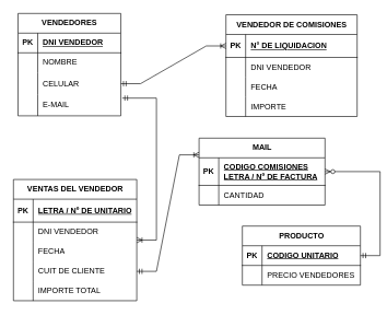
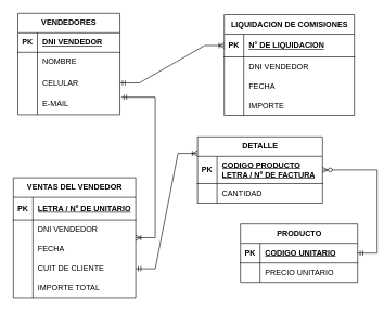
  <mxCell id="0" />
  <mxCell id="1" parent="0" />
  <mxCell id="2" value="VENDEDORES" style="shape=table;startSize=30;container=1;collapsible=1;childLayout=tableLayout;fixedRows=1;rowLines=0;fontStyle=1;align=center;resizeLast=1;html=1;" parent="1" vertex="1"><mxGeometry x="27" y="20" width="156.75" height="156" as="geometry" /></mxCell>
  <mxCell id="3" value="" style="shape=tableRow;horizontal=0;startSize=0;swimlaneHead=0;swimlaneBody=0;fillColor=none;collapsible=0;dropTarget=0;points=[[0,0.5],[1,0.5]];portConstraint=eastwest;top=0;left=0;right=0;bottom=1;" parent="2" vertex="1"><mxGeometry y="30" width="156.75" height="30" as="geometry" /></mxCell>
  <mxCell id="4" value="PK" style="shape=partialRectangle;connectable=0;fillColor=none;top=0;left=0;bottom=0;right=0;fontStyle=1;overflow=hidden;whiteSpace=wrap;html=1;" parent="3" vertex="1"><mxGeometry width="30" height="30" as="geometry"><mxRectangle width="30" height="30" as="alternateBounds" /></mxGeometry></mxCell>
  <mxCell id="5" value="DNI VENDEDOR" style="shape=partialRectangle;connectable=0;fillColor=none;top=0;left=0;bottom=0;right=0;align=left;spacingLeft=6;fontStyle=5;overflow=hidden;whiteSpace=wrap;html=1;" parent="3" vertex="1"><mxGeometry x="30" width="126.75" height="30" as="geometry"><mxRectangle width="126.75" height="30" as="alternateBounds" /></mxGeometry></mxCell>
  <mxCell id="6" value="" style="shape=tableRow;horizontal=0;startSize=0;swimlaneHead=0;swimlaneBody=0;fillColor=none;collapsible=0;dropTarget=0;points=[[0,0.5],[1,0.5]];portConstraint=eastwest;top=0;left=0;right=0;bottom=0;" parent="2" vertex="1"><mxGeometry y="60" width="156.75" height="30" as="geometry" /></mxCell>
  <mxCell id="7" value="" style="shape=partialRectangle;connectable=0;fillColor=none;top=0;left=0;bottom=0;right=0;editable=1;overflow=hidden;whiteSpace=wrap;html=1;" parent="6" vertex="1"><mxGeometry width="30" height="30" as="geometry"><mxRectangle width="30" height="30" as="alternateBounds" /></mxGeometry></mxCell>
  <mxCell id="8" value="NOMBRE" style="shape=partialRectangle;connectable=0;fillColor=none;top=0;left=0;bottom=0;right=0;align=left;spacingLeft=6;overflow=hidden;whiteSpace=wrap;html=1;" parent="6" vertex="1"><mxGeometry x="30" width="126.75" height="30" as="geometry"><mxRectangle width="126.75" height="30" as="alternateBounds" /></mxGeometry></mxCell>
  <mxCell id="9" value="" style="shape=tableRow;horizontal=0;startSize=0;swimlaneHead=0;swimlaneBody=0;fillColor=none;collapsible=0;dropTarget=0;points=[[0,0.5],[1,0.5]];portConstraint=eastwest;top=0;left=0;right=0;bottom=0;" parent="2" vertex="1"><mxGeometry y="90" width="156.75" height="34" as="geometry" /></mxCell>
  <mxCell id="10" value="" style="shape=partialRectangle;connectable=0;fillColor=none;top=0;left=0;bottom=0;right=0;editable=1;overflow=hidden;whiteSpace=wrap;html=1;" parent="9" vertex="1"><mxGeometry width="30" height="34" as="geometry"><mxRectangle width="30" height="34" as="alternateBounds" /></mxGeometry></mxCell>
  <mxCell id="11" value="CELULAR" style="shape=partialRectangle;connectable=0;fillColor=none;top=0;left=0;bottom=0;right=0;align=left;spacingLeft=6;overflow=hidden;whiteSpace=wrap;html=1;" parent="9" vertex="1"><mxGeometry x="30" width="126.75" height="34" as="geometry"><mxRectangle width="126.75" height="34" as="alternateBounds" /></mxGeometry></mxCell>
  <mxCell id="12" value="" style="shape=tableRow;horizontal=0;startSize=0;swimlaneHead=0;swimlaneBody=0;fillColor=none;collapsible=0;dropTarget=0;points=[[0,0.5],[1,0.5]];portConstraint=eastwest;top=0;left=0;right=0;bottom=0;" parent="2" vertex="1"><mxGeometry y="124" width="156.75" height="32" as="geometry" /></mxCell>
  <mxCell id="13" value="" style="shape=partialRectangle;connectable=0;fillColor=none;top=0;left=0;bottom=0;right=0;editable=1;overflow=hidden;whiteSpace=wrap;html=1;" parent="12" vertex="1"><mxGeometry width="30" height="32" as="geometry"><mxRectangle width="30" height="32" as="alternateBounds" /></mxGeometry></mxCell>
  <mxCell id="14" value="E-MAIL" style="shape=partialRectangle;connectable=0;fillColor=none;top=0;left=0;bottom=0;right=0;align=left;spacingLeft=6;overflow=hidden;whiteSpace=wrap;html=1;" parent="12" vertex="1"><mxGeometry x="30" width="126.75" height="32" as="geometry"><mxRectangle width="126.75" height="32" as="alternateBounds" /></mxGeometry></mxCell>
  <mxCell id="15" value="VENTAS DEL VENDEDOR" style="shape=table;startSize=30;container=1;collapsible=1;childLayout=tableLayout;fixedRows=1;rowLines=0;fontStyle=1;align=center;resizeLast=1;html=1;" parent="1" vertex="1"><mxGeometry x="20" y="273" width="188" height="184.75" as="geometry" /></mxCell>
  <mxCell id="16" value="" style="shape=tableRow;horizontal=0;startSize=0;swimlaneHead=0;swimlaneBody=0;fillColor=none;collapsible=0;dropTarget=0;points=[[0,0.5],[1,0.5]];portConstraint=eastwest;top=0;left=0;right=0;bottom=1;" parent="15" vertex="1"><mxGeometry y="30" width="188" height="35" as="geometry" /></mxCell>
  <mxCell id="17" value="PK" style="shape=partialRectangle;connectable=0;fillColor=none;top=0;left=0;bottom=0;right=0;fontStyle=1;overflow=hidden;whiteSpace=wrap;html=1;" parent="16" vertex="1"><mxGeometry width="30" height="35" as="geometry"><mxRectangle width="30" height="35" as="alternateBounds" /></mxGeometry></mxCell>
  <mxCell id="18" value="LETRA / Nº DE UNITARIO" style="shape=partialRectangle;connectable=0;fillColor=none;top=0;left=0;bottom=0;right=0;align=left;spacingLeft=6;fontStyle=5;overflow=hidden;whiteSpace=wrap;html=1;" parent="16" vertex="1"><mxGeometry x="30" width="158" height="35" as="geometry"><mxRectangle width="158" height="35" as="alternateBounds" /></mxGeometry></mxCell>
  <mxCell id="19" value="" style="shape=tableRow;horizontal=0;startSize=0;swimlaneHead=0;swimlaneBody=0;fillColor=none;collapsible=0;dropTarget=0;points=[[0,0.5],[1,0.5]];portConstraint=eastwest;top=0;left=0;right=0;bottom=0;" parent="15" vertex="1"><mxGeometry y="65" width="188" height="30" as="geometry" /></mxCell>
  <mxCell id="20" value="" style="shape=partialRectangle;connectable=0;fillColor=none;top=0;left=0;bottom=0;right=0;editable=1;overflow=hidden;whiteSpace=wrap;html=1;" parent="19" vertex="1"><mxGeometry width="30" height="30" as="geometry"><mxRectangle width="30" height="30" as="alternateBounds" /></mxGeometry></mxCell>
  <mxCell id="21" value="DNI VENDEDOR" style="shape=partialRectangle;connectable=0;fillColor=none;top=0;left=0;bottom=0;right=0;align=left;spacingLeft=6;overflow=hidden;whiteSpace=wrap;html=1;" parent="19" vertex="1"><mxGeometry x="30" width="158" height="30" as="geometry"><mxRectangle width="158" height="30" as="alternateBounds" /></mxGeometry></mxCell>
  <mxCell id="22" value="" style="shape=tableRow;horizontal=0;startSize=0;swimlaneHead=0;swimlaneBody=0;fillColor=none;collapsible=0;dropTarget=0;points=[[0,0.5],[1,0.5]];portConstraint=eastwest;top=0;left=0;right=0;bottom=0;" parent="15" vertex="1"><mxGeometry y="95" width="188" height="30" as="geometry" /></mxCell>
  <mxCell id="23" value="" style="shape=partialRectangle;connectable=0;fillColor=none;top=0;left=0;bottom=0;right=0;editable=1;overflow=hidden;whiteSpace=wrap;html=1;" parent="22" vertex="1"><mxGeometry width="30" height="30" as="geometry"><mxRectangle width="30" height="30" as="alternateBounds" /></mxGeometry></mxCell>
  <mxCell id="24" value="FECHA" style="shape=partialRectangle;connectable=0;fillColor=none;top=0;left=0;bottom=0;right=0;align=left;spacingLeft=6;overflow=hidden;whiteSpace=wrap;html=1;" parent="22" vertex="1"><mxGeometry x="30" width="158" height="30" as="geometry"><mxRectangle width="158" height="30" as="alternateBounds" /></mxGeometry></mxCell>
  <mxCell id="25" value="" style="shape=tableRow;horizontal=0;startSize=0;swimlaneHead=0;swimlaneBody=0;fillColor=none;collapsible=0;dropTarget=0;points=[[0,0.5],[1,0.5]];portConstraint=eastwest;top=0;left=0;right=0;bottom=0;" parent="15" vertex="1"><mxGeometry y="125" width="188" height="30" as="geometry" /></mxCell>
  <mxCell id="26" value="" style="shape=partialRectangle;connectable=0;fillColor=none;top=0;left=0;bottom=0;right=0;editable=1;overflow=hidden;whiteSpace=wrap;html=1;" parent="25" vertex="1"><mxGeometry width="30" height="30" as="geometry"><mxRectangle width="30" height="30" as="alternateBounds" /></mxGeometry></mxCell>
  <mxCell id="27" value="CUIT DE CLIENTE" style="shape=partialRectangle;connectable=0;fillColor=none;top=0;left=0;bottom=0;right=0;align=left;spacingLeft=6;overflow=hidden;whiteSpace=wrap;html=1;" parent="25" vertex="1"><mxGeometry x="30" width="158" height="30" as="geometry"><mxRectangle width="158" height="30" as="alternateBounds" /></mxGeometry></mxCell>
  <mxCell id="28" style="shape=tableRow;horizontal=0;startSize=0;swimlaneHead=0;swimlaneBody=0;fillColor=none;collapsible=0;dropTarget=0;points=[[0,0.5],[1,0.5]];portConstraint=eastwest;top=0;left=0;right=0;bottom=0;" vertex="1" parent="15"><mxGeometry y="155" width="188" height="30" as="geometry" /></mxCell>
  <mxCell id="29" style="shape=partialRectangle;connectable=0;fillColor=none;top=0;left=0;bottom=0;right=0;editable=1;overflow=hidden;whiteSpace=wrap;html=1;" vertex="1" parent="28"><mxGeometry width="30" height="30" as="geometry"><mxRectangle width="30" height="30" as="alternateBounds" /></mxGeometry></mxCell>
  <mxCell id="30" value="IMPORTE TOTAL" style="shape=partialRectangle;connectable=0;fillColor=none;top=0;left=0;bottom=0;right=0;align=left;spacingLeft=6;overflow=hidden;whiteSpace=wrap;html=1;" vertex="1" parent="28"><mxGeometry x="30" width="158" height="30" as="geometry"><mxRectangle width="158" height="30" as="alternateBounds" /></mxGeometry></mxCell>
- <mxCell id="31" value="MAIL" style="shape=table;startSize=30;container=1;collapsible=1;childLayout=tableLayout;fixedRows=1;rowLines=0;fontStyle=1;align=center;resizeLast=1;html=1;" parent="1" vertex="1"><mxGeometry x="303" y="210" width="192" height="102" as="geometry" /></mxCell>
+ <mxCell id="31" value="DETALLE" style="shape=table;startSize=30;container=1;collapsible=1;childLayout=tableLayout;fixedRows=1;rowLines=0;fontStyle=1;align=center;resizeLast=1;html=1;" parent="1" vertex="1"><mxGeometry x="303" y="210" width="192" height="102" as="geometry" /></mxCell>
  <mxCell id="32" value="" style="shape=tableRow;horizontal=0;startSize=0;swimlaneHead=0;swimlaneBody=0;fillColor=none;collapsible=0;dropTarget=0;points=[[0,0.5],[1,0.5]];portConstraint=eastwest;top=0;left=0;right=0;bottom=1;" parent="31" vertex="1"><mxGeometry y="30" width="192" height="42" as="geometry" /></mxCell>
  <mxCell id="33" value="PK" style="shape=partialRectangle;connectable=0;fillColor=none;top=0;left=0;bottom=0;right=0;fontStyle=1;overflow=hidden;whiteSpace=wrap;html=1;" parent="32" vertex="1"><mxGeometry width="30" height="42" as="geometry"><mxRectangle width="30" height="42" as="alternateBounds" /></mxGeometry></mxCell>
- <mxCell id="34" value="CODIGO COMISIONES&lt;div&gt;LETRA / Nº DE FACTURA&lt;/div&gt;" style="shape=partialRectangle;connectable=0;fillColor=none;top=0;left=0;bottom=0;right=0;align=left;spacingLeft=6;fontStyle=5;overflow=hidden;whiteSpace=wrap;html=1;" parent="32" vertex="1"><mxGeometry x="30" width="162" height="42" as="geometry"><mxRectangle width="162" height="42" as="alternateBounds" /></mxGeometry></mxCell>
+ <mxCell id="34" value="CODIGO PRODUCTO&lt;div&gt;LETRA / Nº DE FACTURA&lt;/div&gt;" style="shape=partialRectangle;connectable=0;fillColor=none;top=0;left=0;bottom=0;right=0;align=left;spacingLeft=6;fontStyle=5;overflow=hidden;whiteSpace=wrap;html=1;" parent="32" vertex="1"><mxGeometry x="30" width="162" height="42" as="geometry"><mxRectangle width="162" height="42" as="alternateBounds" /></mxGeometry></mxCell>
  <mxCell id="35" value="" style="shape=tableRow;horizontal=0;startSize=0;swimlaneHead=0;swimlaneBody=0;fillColor=none;collapsible=0;dropTarget=0;points=[[0,0.5],[1,0.5]];portConstraint=eastwest;top=0;left=0;right=0;bottom=0;" parent="31" vertex="1"><mxGeometry y="72" width="192" height="30" as="geometry" /></mxCell>
  <mxCell id="36" value="" style="shape=partialRectangle;connectable=0;fillColor=none;top=0;left=0;bottom=0;right=0;editable=1;overflow=hidden;whiteSpace=wrap;html=1;" parent="35" vertex="1"><mxGeometry width="30" height="30" as="geometry"><mxRectangle width="30" height="30" as="alternateBounds" /></mxGeometry></mxCell>
  <mxCell id="37" value="CANTIDAD" style="shape=partialRectangle;connectable=0;fillColor=none;top=0;left=0;bottom=0;right=0;align=left;spacingLeft=6;overflow=hidden;whiteSpace=wrap;html=1;" parent="35" vertex="1"><mxGeometry x="30" width="162" height="30" as="geometry"><mxRectangle width="162" height="30" as="alternateBounds" /></mxGeometry></mxCell>
- <mxCell id="38" value="VENDEDOR DE COMISIONES" style="shape=table;startSize=30;container=1;collapsible=1;childLayout=tableLayout;fixedRows=1;rowLines=0;fontStyle=1;align=center;resizeLast=1;html=1;" parent="1" vertex="1"><mxGeometry x="344" y="22" width="200" height="155" as="geometry" /></mxCell>
+ <mxCell id="38" value="LIQUIDACION DE COMISIONES" style="shape=table;startSize=30;container=1;collapsible=1;childLayout=tableLayout;fixedRows=1;rowLines=0;fontStyle=1;align=center;resizeLast=1;html=1;" parent="1" vertex="1"><mxGeometry x="344" y="22" width="200" height="155" as="geometry" /></mxCell>
  <mxCell id="39" style="shape=tableRow;horizontal=0;startSize=0;swimlaneHead=0;swimlaneBody=0;fillColor=none;collapsible=0;dropTarget=0;points=[[0,0.5],[1,0.5]];portConstraint=eastwest;top=0;left=0;right=0;bottom=1;" vertex="1" parent="38"><mxGeometry y="30" width="200" height="35" as="geometry" /></mxCell>
  <mxCell id="40" value="PK" style="shape=partialRectangle;connectable=0;fillColor=none;top=0;left=0;bottom=0;right=0;fontStyle=1;overflow=hidden;whiteSpace=wrap;html=1;" vertex="1" parent="39"><mxGeometry width="30" height="35" as="geometry"><mxRectangle width="30" height="35" as="alternateBounds" /></mxGeometry></mxCell>
  <mxCell id="41" value="N° DE LIQUIDACION" style="shape=partialRectangle;connectable=0;fillColor=none;top=0;left=0;bottom=0;right=0;align=left;spacingLeft=6;fontStyle=5;overflow=hidden;whiteSpace=wrap;html=1;verticalAlign=middle;" vertex="1" parent="39"><mxGeometry x="30" width="170" height="35" as="geometry"><mxRectangle width="170" height="35" as="alternateBounds" /></mxGeometry></mxCell>
  <mxCell id="42" value="" style="shape=tableRow;horizontal=0;startSize=0;swimlaneHead=0;swimlaneBody=0;fillColor=none;collapsible=0;dropTarget=0;points=[[0,0.5],[1,0.5]];portConstraint=eastwest;top=0;left=0;right=0;bottom=0;" parent="38" vertex="1"><mxGeometry y="65" width="200" height="30" as="geometry" /></mxCell>
  <mxCell id="43" value="" style="shape=partialRectangle;connectable=0;fillColor=none;top=0;left=0;bottom=0;right=0;editable=1;overflow=hidden;whiteSpace=wrap;html=1;" parent="42" vertex="1"><mxGeometry width="30" height="30" as="geometry"><mxRectangle width="30" height="30" as="alternateBounds" /></mxGeometry></mxCell>
  <mxCell id="44" value="DNI VENDEDOR" style="shape=partialRectangle;connectable=0;fillColor=none;top=0;left=0;bottom=0;right=0;align=left;spacingLeft=6;overflow=hidden;whiteSpace=wrap;html=1;" parent="42" vertex="1"><mxGeometry x="30" width="170" height="30" as="geometry"><mxRectangle width="170" height="30" as="alternateBounds" /></mxGeometry></mxCell>
  <mxCell id="45" value="" style="shape=tableRow;horizontal=0;startSize=0;swimlaneHead=0;swimlaneBody=0;fillColor=none;collapsible=0;dropTarget=0;points=[[0,0.5],[1,0.5]];portConstraint=eastwest;top=0;left=0;right=0;bottom=0;" parent="38" vertex="1"><mxGeometry y="95" width="200" height="30" as="geometry" /></mxCell>
  <mxCell id="46" value="" style="shape=partialRectangle;connectable=0;fillColor=none;top=0;left=0;bottom=0;right=0;editable=1;overflow=hidden;whiteSpace=wrap;html=1;" parent="45" vertex="1"><mxGeometry width="30" height="30" as="geometry"><mxRectangle width="30" height="30" as="alternateBounds" /></mxGeometry></mxCell>
  <mxCell id="47" value="FECHA" style="shape=partialRectangle;connectable=0;fillColor=none;top=0;left=0;bottom=0;right=0;align=left;spacingLeft=6;overflow=hidden;whiteSpace=wrap;html=1;" parent="45" vertex="1"><mxGeometry x="30" width="170" height="30" as="geometry"><mxRectangle width="170" height="30" as="alternateBounds" /></mxGeometry></mxCell>
  <mxCell id="48" style="shape=tableRow;horizontal=0;startSize=0;swimlaneHead=0;swimlaneBody=0;fillColor=none;collapsible=0;dropTarget=0;points=[[0,0.5],[1,0.5]];portConstraint=eastwest;top=0;left=0;right=0;bottom=0;" vertex="1" parent="38"><mxGeometry y="125" width="200" height="30" as="geometry" /></mxCell>
  <mxCell id="49" style="shape=partialRectangle;connectable=0;fillColor=none;top=0;left=0;bottom=0;right=0;editable=1;overflow=hidden;whiteSpace=wrap;html=1;" vertex="1" parent="48"><mxGeometry width="30" height="30" as="geometry"><mxRectangle width="30" height="30" as="alternateBounds" /></mxGeometry></mxCell>
  <mxCell id="50" value="IMPORTE" style="shape=partialRectangle;connectable=0;fillColor=none;top=0;left=0;bottom=0;right=0;align=left;spacingLeft=6;overflow=hidden;whiteSpace=wrap;html=1;" vertex="1" parent="48"><mxGeometry x="30" width="170" height="30" as="geometry"><mxRectangle width="170" height="30" as="alternateBounds" /></mxGeometry></mxCell>
  <mxCell id="51" value="PRODUCTO" style="shape=table;startSize=30;container=1;collapsible=1;childLayout=tableLayout;fixedRows=1;rowLines=0;fontStyle=1;align=center;resizeLast=1;html=1;" vertex="1" parent="1"><mxGeometry x="369" y="344" width="180" height="90" as="geometry" /></mxCell>
  <mxCell id="52" value="" style="shape=tableRow;horizontal=0;startSize=0;swimlaneHead=0;swimlaneBody=0;fillColor=none;collapsible=0;dropTarget=0;points=[[0,0.5],[1,0.5]];portConstraint=eastwest;top=0;left=0;right=0;bottom=1;" vertex="1" parent="51"><mxGeometry y="30" width="180" height="30" as="geometry" /></mxCell>
  <mxCell id="53" value="PK" style="shape=partialRectangle;connectable=0;fillColor=none;top=0;left=0;bottom=0;right=0;fontStyle=1;overflow=hidden;whiteSpace=wrap;html=1;" vertex="1" parent="52"><mxGeometry width="30" height="30" as="geometry"><mxRectangle width="30" height="30" as="alternateBounds" /></mxGeometry></mxCell>
  <mxCell id="54" value="CODIGO UNITARIO" style="shape=partialRectangle;connectable=0;fillColor=none;top=0;left=0;bottom=0;right=0;align=left;spacingLeft=6;fontStyle=5;overflow=hidden;whiteSpace=wrap;html=1;" vertex="1" parent="52"><mxGeometry x="30" width="150" height="30" as="geometry"><mxRectangle width="150" height="30" as="alternateBounds" /></mxGeometry></mxCell>
  <mxCell id="55" value="" style="shape=tableRow;horizontal=0;startSize=0;swimlaneHead=0;swimlaneBody=0;fillColor=none;collapsible=0;dropTarget=0;points=[[0,0.5],[1,0.5]];portConstraint=eastwest;top=0;left=0;right=0;bottom=0;" vertex="1" parent="51"><mxGeometry y="60" width="180" height="30" as="geometry" /></mxCell>
  <mxCell id="56" value="" style="shape=partialRectangle;connectable=0;fillColor=none;top=0;left=0;bottom=0;right=0;editable=1;overflow=hidden;whiteSpace=wrap;html=1;" vertex="1" parent="55"><mxGeometry width="30" height="30" as="geometry"><mxRectangle width="30" height="30" as="alternateBounds" /></mxGeometry></mxCell>
- <mxCell id="57" value="PRECIO VENDEDORES" style="shape=partialRectangle;connectable=0;fillColor=none;top=0;left=0;bottom=0;right=0;align=left;spacingLeft=6;overflow=hidden;whiteSpace=wrap;html=1;" vertex="1" parent="55"><mxGeometry x="30" width="150" height="30" as="geometry"><mxRectangle width="150" height="30" as="alternateBounds" /></mxGeometry></mxCell>
+ <mxCell id="57" value="PRECIO UNITARIO" style="shape=partialRectangle;connectable=0;fillColor=none;top=0;left=0;bottom=0;right=0;align=left;spacingLeft=6;overflow=hidden;whiteSpace=wrap;html=1;" vertex="1" parent="55"><mxGeometry x="30" width="150" height="30" as="geometry"><mxRectangle width="150" height="30" as="alternateBounds" /></mxGeometry></mxCell>
  <mxCell id="58" value="" style="edgeStyle=entityRelationEdgeStyle;fontSize=12;html=1;endArrow=ERoneToMany;startArrow=ERmandOne;rounded=0;exitX=1;exitY=0.5;exitDx=0;exitDy=0;entryX=0;entryY=0.5;entryDx=0;entryDy=0;" edge="1" parent="1" source="9" target="39"><mxGeometry width="100" height="100" relative="1" as="geometry"><mxPoint x="369" y="284" as="sourcePoint" /><mxPoint x="469" y="184" as="targetPoint" /><Array as="points"><mxPoint x="261" y="113" /><mxPoint x="354" y="218" /><mxPoint x="357" y="238" /></Array></mxGeometry></mxCell>
  <mxCell id="59" value="" style="edgeStyle=entityRelationEdgeStyle;fontSize=12;html=1;endArrow=ERoneToMany;startArrow=ERmandOne;rounded=0;exitX=1.014;exitY=0.156;exitDx=0;exitDy=0;exitPerimeter=0;" edge="1" parent="1" source="12" target="15"><mxGeometry width="100" height="100" relative="1" as="geometry"><mxPoint x="369" y="284" as="sourcePoint" /><mxPoint x="116" y="267" as="targetPoint" /></mxGeometry></mxCell>
  <mxCell id="60" value="" style="edgeStyle=entityRelationEdgeStyle;fontSize=12;html=1;endArrow=ERoneToMany;startArrow=ERmandOne;rounded=0;exitX=1;exitY=0.5;exitDx=0;exitDy=0;entryX=0;entryY=0.25;entryDx=0;entryDy=0;" edge="1" parent="1" source="25" target="31"><mxGeometry width="100" height="100" relative="1" as="geometry"><mxPoint x="369" y="284" as="sourcePoint" /><mxPoint x="469" y="184" as="targetPoint" /></mxGeometry></mxCell>
  <mxCell id="61" value="" style="edgeStyle=entityRelationEdgeStyle;fontSize=12;html=1;endArrow=ERzeroToMany;startArrow=ERmandOne;rounded=0;" edge="1" parent="1" source="52" target="32"><mxGeometry width="100" height="100" relative="1" as="geometry"><mxPoint x="526" y="405" as="sourcePoint" /><mxPoint x="713" y="345" as="targetPoint" /></mxGeometry></mxCell>
